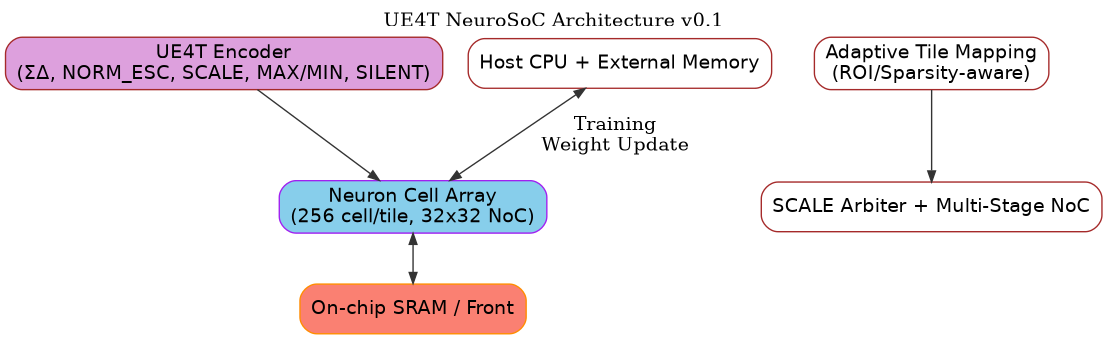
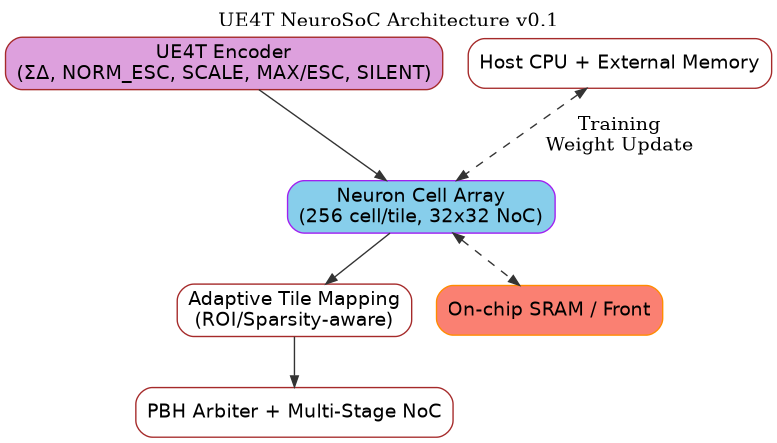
  digraph {
    label="UE4T NeuroSoC Architecture v0.1"
    labelloc=t
    rankdir=TB
    node [color=brown fillcolor=white fontname=Helvetica shape=box style="rounded,filled"]
    edge [arrowsize=0.8 color="#333333"]
-   n1 [fillcolor=plum label="UE4T Encoder\n(ΣΔ, NORM_ESC, SCALE, MAX/MIN, SILENT)"]
+   n1 [fillcolor=plum label="UE4T Encoder\n(ΣΔ, NORM_ESC, SCALE, MAX/ESC, SILENT)"]
    n2 [color=purple fillcolor=skyblue label="Neuron Cell Array\n(256 cell/tile, 32x32 NoC)"]
    n3 [label="Adaptive Tile Mapping\n(ROI/Sparsity-aware)"]
    n4 [color=darkorange fillcolor=salmon label="On-chip SRAM / Front"]
-   n5 [label="SCALE Arbiter + Multi-Stage NoC"]
+   n5 [label="PBH Arbiter + Multi-Stage NoC"]
    n6 [label="Host CPU + External Memory"]
    n1 -> n2
-   n2 -> n4 [dir=both style=solid]
+   n2 -> n3
+   n2 -> n4 [dir=both style=dashed]
    n3 -> n5
-   n6 -> n2 [dir=both label="Training\nWeight Update" style=solid]
+   n6 -> n2 [dir=both label="Training\nWeight Update" style=dashed]
  }
